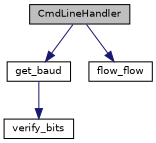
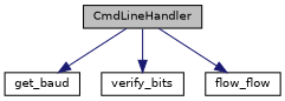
  digraph {
    rankdir=TB
    node [color=black fillcolor=white fontname=Helvetica fontsize=10 shape=record style=filled]
    edge [color=midnightblue fontname=Helvetica fontsize=10 labelfontname=Helvetica labelfontsize=10 style=solid]
    n1 [fillcolor=grey75 fontcolor=black height=0.2 label=CmdLineHandler width=0.4]
    n2 [height=0.2 label=get_baud width=0.4]
    n3 [height=0.2 label=verify_bits width=0.4]
    n4 [height=0.2 label=flow_flow width=0.4]
    n1 -> n2
-   n2 -> n3
+   n1 -> n3
    n1 -> n4
  }
